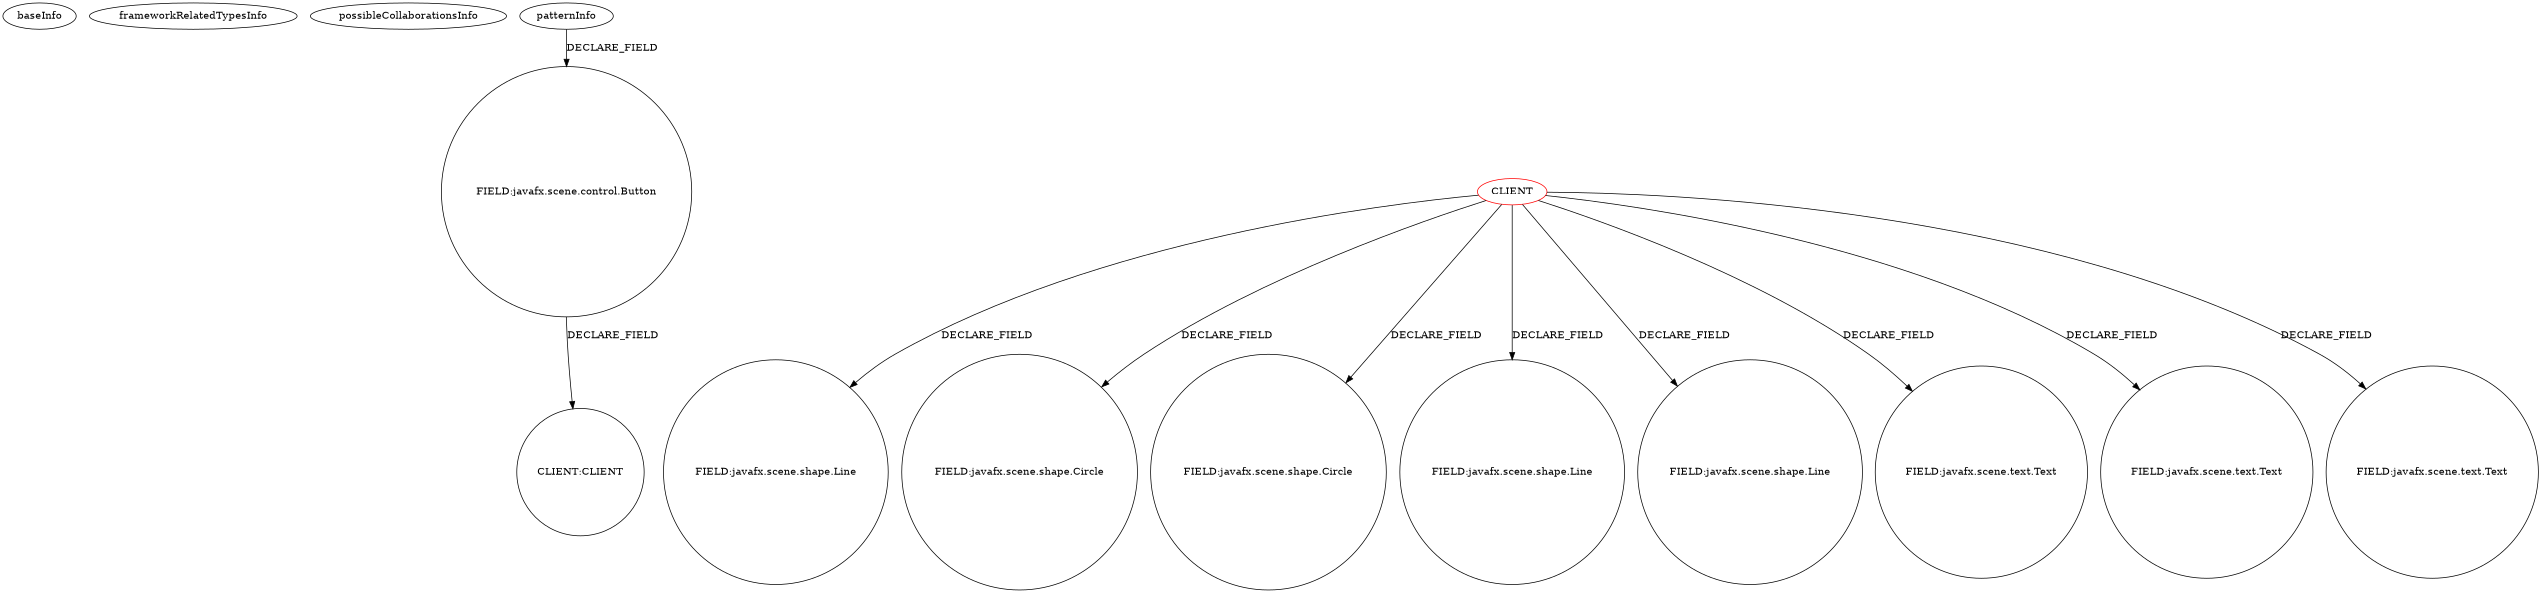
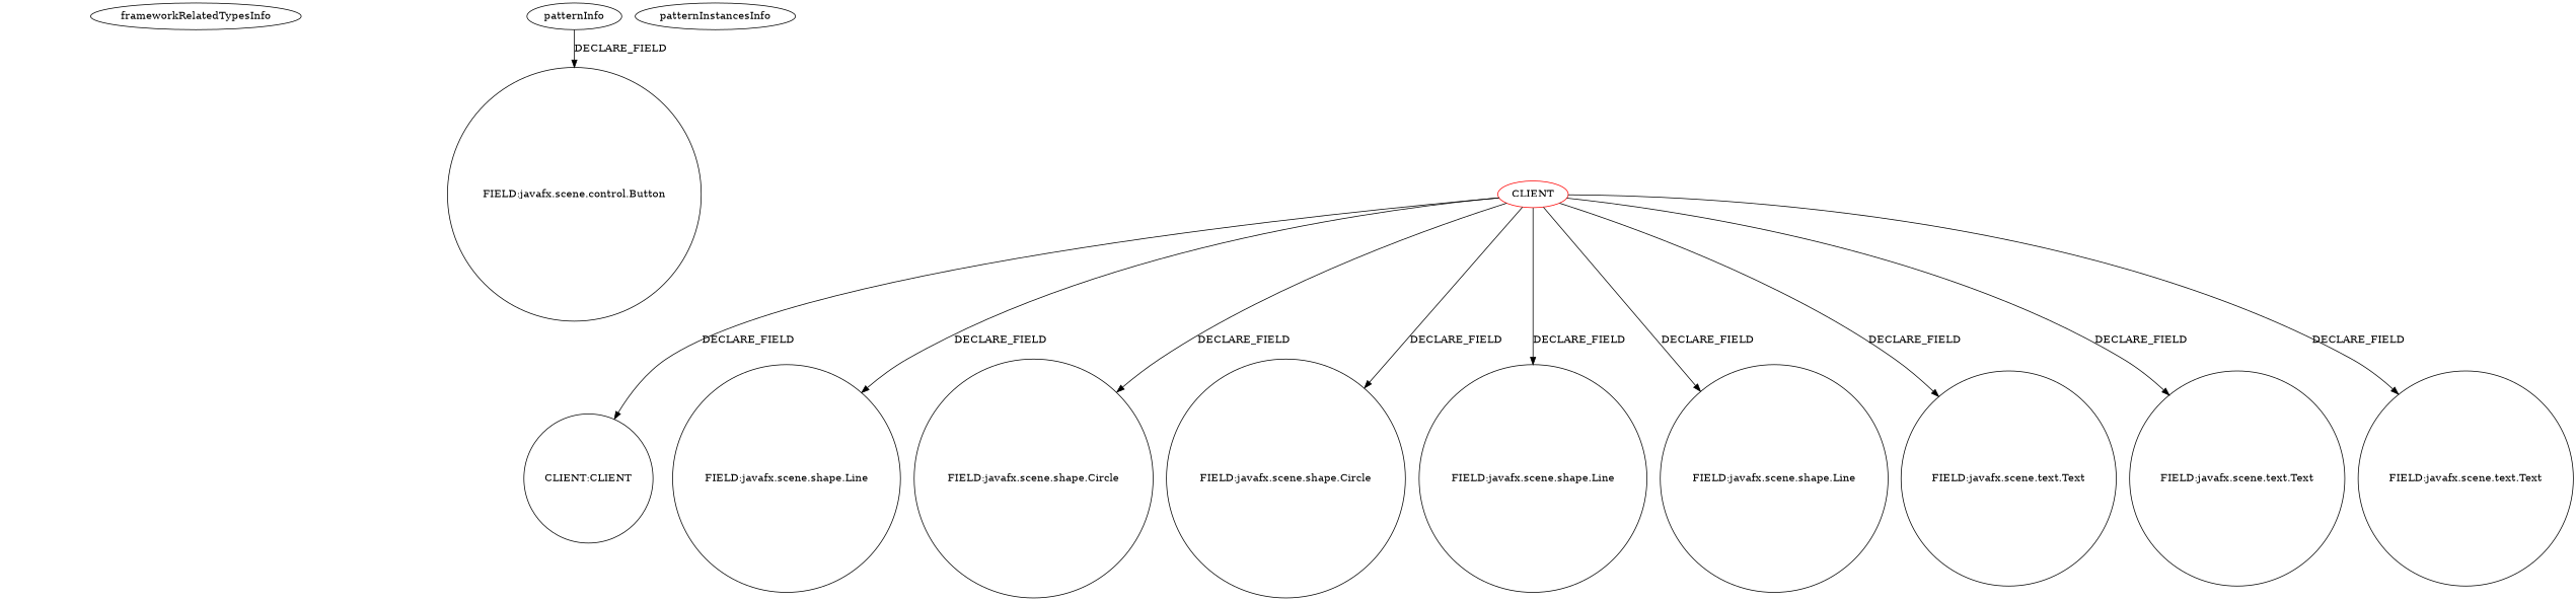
  digraph {
    node [isFrameworkType=false shape=circle vertexType=FIELD_DECLARATION]
-   baseInfo [category=pattern graphId=1457 isAnonymous=false possibleRelation=false isFrameworkType="" shape="" vertexType=""]
    frameworkRelatedTypesInfo [isFrameworkType="" shape="" vertexType=""]
-   possibleCollaborationsInfo [isFrameworkType="" shape="" vertexType=""]
    patternInfo [frequency=2.0 patternRootClient=0 isFrameworkType="" shape="" vertexType=""]
    n5 [label="FIELD:javafx.scene.control.Button"]
+   patternInstancesInfo [0="josesoler7-agendavital~/josesoler7-agendavital/agendavital-master/src/agendavital/vista/FXMLNoticiaController.java~FXMLNoticiaController~3377" 1="josesoler7-agendavital~/josesoler7-agendavital/agendavital-master/src/agendavital/vista/FXMLMomentoController.java~FXMLMomentoController~3370" isFrameworkType="" shape="" vertexType=""]
    n7 [label="FIELD:javafx.scene.shape.Line"]
    n8 [color=red label=CLIENT vertexType=ROOT_CLIENT_CLASS_DECLARATION shape=""]
    n9 [label="FIELD:javafx.scene.shape.Circle"]
    n10 [label="FIELD:javafx.scene.shape.Circle"]
    n11 [label="FIELD:javafx.scene.shape.Line"]
    n12 [label="FIELD:javafx.scene.shape.Line"]
    n13 [label="FIELD:javafx.scene.text.Text"]
    n14 [label="FIELD:javafx.scene.text.Text"]
    n15 [label="CLIENT:CLIENT"]
    n16 [label="FIELD:javafx.scene.text.Text"]
    patternInfo -> n5 [label=DECLARE_FIELD]
    n8 -> n7 [label=DECLARE_FIELD]
    n8 -> n9 [label=DECLARE_FIELD]
    n8 -> n10 [label=DECLARE_FIELD]
    n8 -> n11 [label=DECLARE_FIELD]
    n8 -> n12 [label=DECLARE_FIELD]
    n8 -> n13 [label=DECLARE_FIELD]
    n8 -> n14 [label=DECLARE_FIELD]
-   n5 -> n15 [label=DECLARE_FIELD]
+   n8 -> n15 [label=DECLARE_FIELD]
    n8 -> n16 [label=DECLARE_FIELD]
  }
